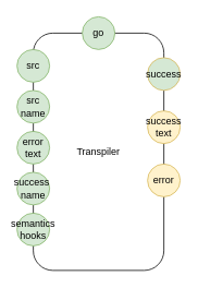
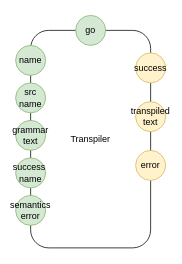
  <mxCell id="0" />
  <mxCell id="1" parent="0" />
  <mxCell id="2" value="Transpiler" style="rounded=1;whiteSpace=wrap;html=1;" vertex="1" parent="1"><mxGeometry x="40" y="40" width="160" height="290" as="geometry" /></mxCell>
- <mxCell id="3" value="src" style="ellipse;whiteSpace=wrap;html=1;aspect=fixed;fillColor=#d5e8d4;strokeColor=#82b366;" vertex="1" parent="1"><mxGeometry x="20" y="60" width="40" height="40" as="geometry" /></mxCell>
- <mxCell id="4" value="success&lt;br&gt;text" style="ellipse;whiteSpace=wrap;html=1;aspect=fixed;fillColor=#fff2cc;strokeColor=#d6b656;" vertex="1" parent="1"><mxGeometry x="180" y="135" width="40" height="40" as="geometry" /></mxCell>
- <mxCell id="5" value="error&lt;br&gt;text" style="ellipse;whiteSpace=wrap;html=1;aspect=fixed;fillColor=#d5e8d4;strokeColor=#82b366;" vertex="1" parent="1"><mxGeometry x="20" y="160" width="40" height="40" as="geometry" /></mxCell>
+ <mxCell id="3" value="name" style="ellipse;whiteSpace=wrap;html=1;aspect=fixed;fillColor=#d5e8d4;strokeColor=#82b366;" vertex="1" parent="1"><mxGeometry x="20" y="60" width="40" height="40" as="geometry" /></mxCell>
+ <mxCell id="4" value="transpiled&lt;br&gt;text" style="ellipse;whiteSpace=wrap;html=1;aspect=fixed;fillColor=#fff2cc;strokeColor=#d6b656;" vertex="1" parent="1"><mxGeometry x="180" y="135" width="40" height="40" as="geometry" /></mxCell>
+ <mxCell id="5" value="grammar&lt;br&gt;text" style="ellipse;whiteSpace=wrap;html=1;aspect=fixed;fillColor=#d5e8d4;strokeColor=#82b366;" vertex="1" parent="1"><mxGeometry x="20" y="160" width="40" height="40" as="geometry" /></mxCell>
  <mxCell id="6" value="go" style="ellipse;whiteSpace=wrap;html=1;aspect=fixed;fillColor=#d5e8d4;strokeColor=#82b366;" vertex="1" parent="1"><mxGeometry x="100" y="20" width="40" height="40" as="geometry" /></mxCell>
  <mxCell id="7" value="src name" style="ellipse;whiteSpace=wrap;html=1;aspect=fixed;fillColor=#d5e8d4;strokeColor=#82b366;" vertex="1" parent="1"><mxGeometry x="20" y="110" width="40" height="40" as="geometry" /></mxCell>
  <mxCell id="8" value="success&amp;nbsp;&lt;br&gt;name" style="ellipse;whiteSpace=wrap;html=1;aspect=fixed;fillColor=#d5e8d4;strokeColor=#82b366;" vertex="1" parent="1"><mxGeometry x="20" y="210" width="40" height="40" as="geometry" /></mxCell>
- <mxCell id="9" value="semantics&lt;br&gt;hooks" style="ellipse;whiteSpace=wrap;html=1;aspect=fixed;fillColor=#d5e8d4;strokeColor=#82b366;" vertex="1" parent="1"><mxGeometry x="20" y="260" width="40" height="40" as="geometry" /></mxCell>
+ <mxCell id="9" value="semantics&lt;br&gt;error" style="ellipse;whiteSpace=wrap;html=1;aspect=fixed;fillColor=#d5e8d4;strokeColor=#82b366;" vertex="1" parent="1"><mxGeometry x="20" y="260" width="40" height="40" as="geometry" /></mxCell>
  <mxCell id="10" value="error" style="ellipse;whiteSpace=wrap;html=1;aspect=fixed;fillColor=#fff2cc;strokeColor=#d6b656;" vertex="1" parent="1"><mxGeometry x="180" y="200" width="40" height="40" as="geometry" /></mxCell>
- <mxCell id="11" value="success" style="ellipse;whiteSpace=wrap;html=1;aspect=fixed;fillColor=#d5e8d4;strokeColor=#d6b656;" vertex="1" parent="1"><mxGeometry x="180" y="70" width="40" height="40" as="geometry" /></mxCell>
+ <mxCell id="11" value="success" style="ellipse;whiteSpace=wrap;html=1;aspect=fixed;fillColor=#fff2cc;strokeColor=#d6b656;" vertex="1" parent="1"><mxGeometry x="180" y="70" width="40" height="40" as="geometry" /></mxCell>
